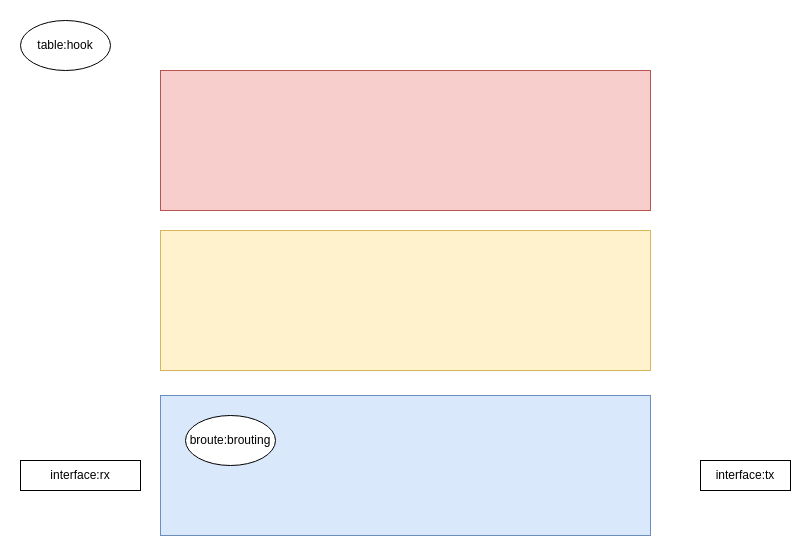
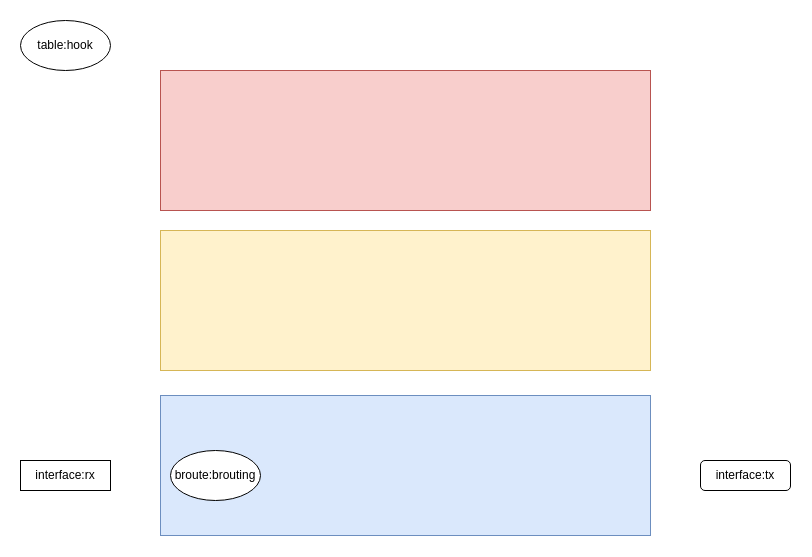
  <mxCell id="0" />
  <mxCell id="1" parent="0" />
  <mxCell id="2" value="" style="rounded=0;whiteSpace=wrap;html=1;fillColor=#fff2cc;strokeColor=#d6b656;" vertex="1" parent="1"><mxGeometry x="160" y="230" width="490" height="140" as="geometry" /></mxCell>
  <mxCell id="3" value="" style="rounded=0;whiteSpace=wrap;html=1;fillColor=#dae8fc;strokeColor=#6c8ebf;" vertex="1" parent="1"><mxGeometry x="160" y="395" width="490" height="140" as="geometry" /></mxCell>
  <mxCell id="4" value="table:hook" style="ellipse;whiteSpace=wrap;html=1;" vertex="1" parent="1"><mxGeometry x="20" y="20" width="90" height="50" as="geometry" /></mxCell>
- <mxCell id="5" value="broute:brouting" style="ellipse;whiteSpace=wrap;html=1;" vertex="1" parent="1"><mxGeometry x="185" y="415" width="90" height="50" as="geometry" /></mxCell>
+ <mxCell id="5" value="broute:brouting" style="ellipse;whiteSpace=wrap;html=1;" vertex="1" parent="1"><mxGeometry x="170" y="450" width="90" height="50" as="geometry" /></mxCell>
  <mxCell id="6" value="" style="rounded=0;whiteSpace=wrap;html=1;fillColor=#f8cecc;strokeColor=#b85450;" vertex="1" parent="1"><mxGeometry x="160" y="70" width="490" height="140" as="geometry" /></mxCell>
- <mxCell id="7" value="interface:rx" style="html=1;whiteSpace=wrap;" vertex="1" parent="1"><mxGeometry x="20" y="460" width="120" height="30" as="geometry" /></mxCell>
- <mxCell id="8" value="interface:tx" style="html=1;whiteSpace=wrap;" vertex="1" parent="1"><mxGeometry x="700" y="460" width="90" height="30" as="geometry" /></mxCell>
+ <mxCell id="7" value="interface:rx" style="html=1;whiteSpace=wrap;" vertex="1" parent="1"><mxGeometry x="20" y="460" width="90" height="30" as="geometry" /></mxCell>
+ <mxCell id="8" value="interface:tx" style="html=1;whiteSpace=wrap;rounded=1;" vertex="1" parent="1"><mxGeometry x="700" y="460" width="90" height="30" as="geometry" /></mxCell>
